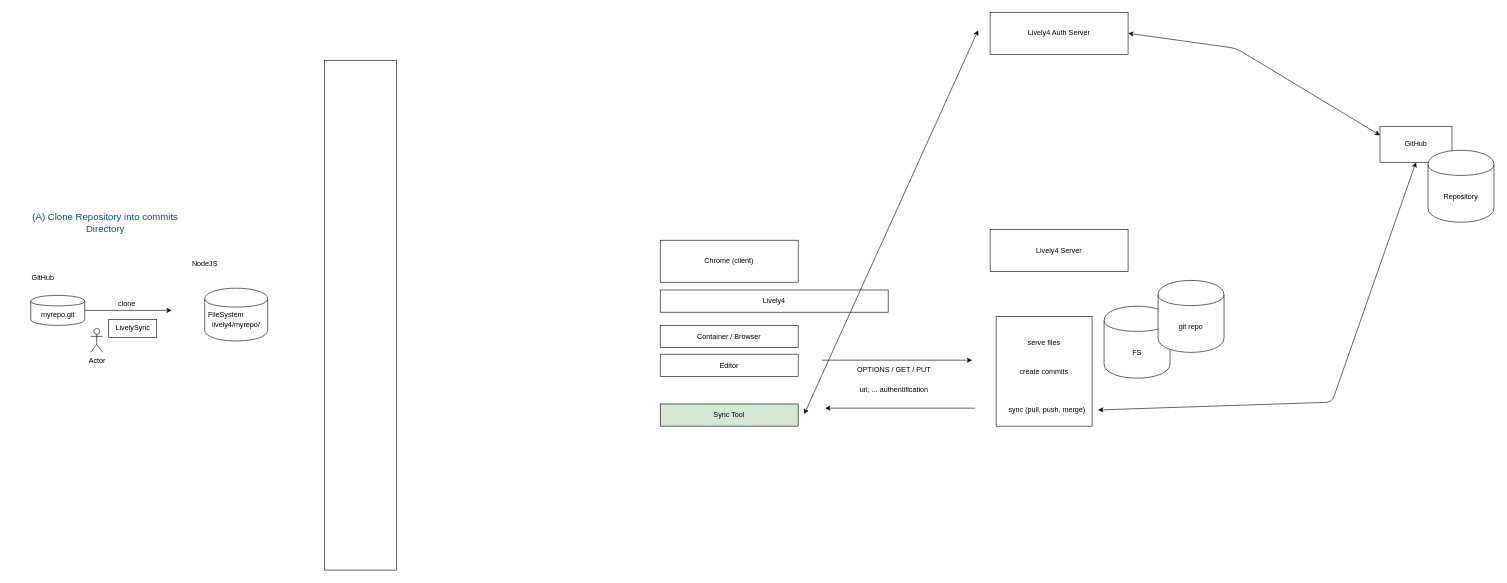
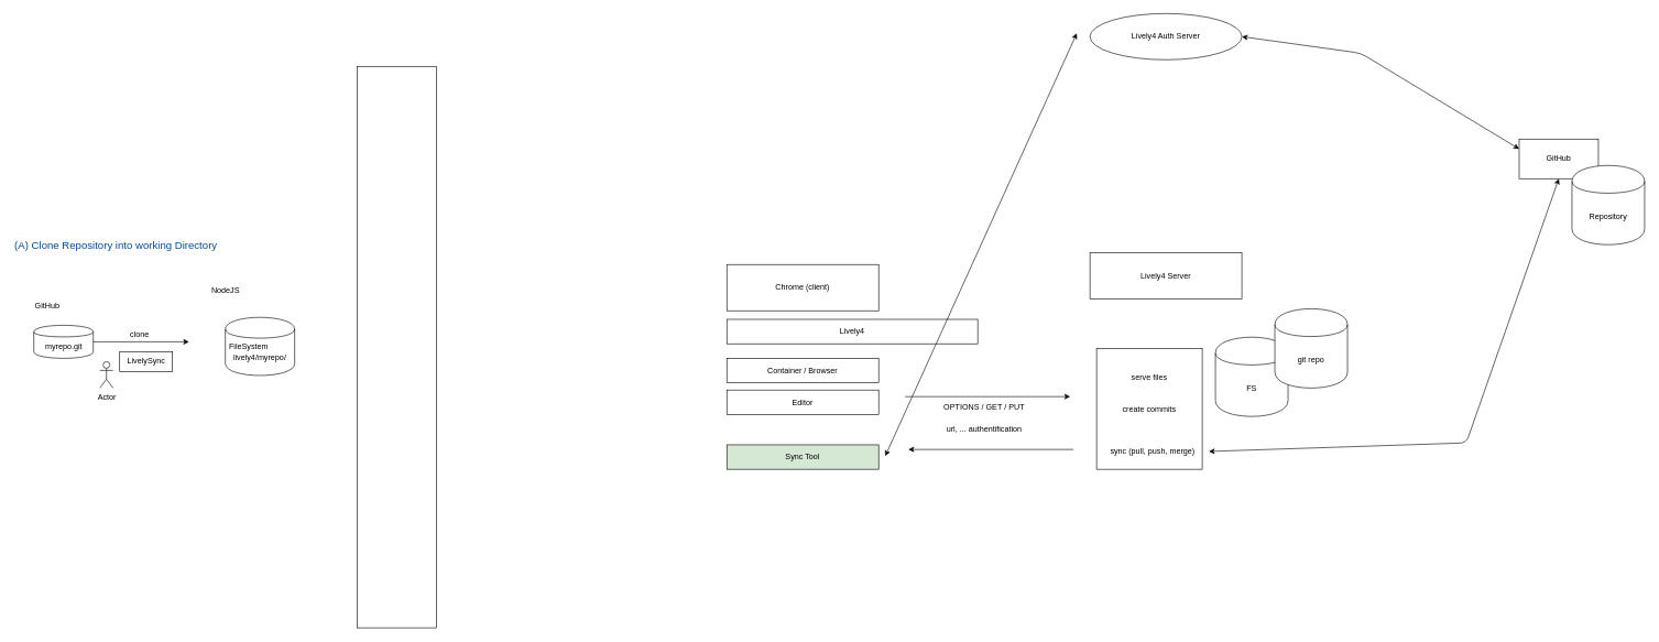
  <mxCell id="0" />
  <mxCell id="1" parent="0" />
  <mxCell id="2" value="GitHub" style="text;html=1;strokeColor=none;fillColor=none;align=center;verticalAlign=middle;whiteSpace=wrap;rounded=0;" parent="1" vertex="1"><mxGeometry x="50.5" y="452" width="40" height="20" as="geometry" /></mxCell>
  <mxCell id="3" value="myrepo.git" style="shape=cylinder;whiteSpace=wrap;html=1;boundedLbl=1;backgroundOutline=1;" parent="1" vertex="1"><mxGeometry x="50.5" y="492" width="90" height="50" as="geometry" /></mxCell>
  <mxCell id="4" value="NodeJS" style="text;html=1;strokeColor=none;fillColor=none;align=center;verticalAlign=middle;whiteSpace=wrap;rounded=0;" parent="1" vertex="1"><mxGeometry x="320.5" y="430" width="40" height="20" as="geometry" /></mxCell>
  <mxCell id="5" value="" style="shape=cylinder;whiteSpace=wrap;html=1;boundedLbl=1;backgroundOutline=1;" parent="1" vertex="1"><mxGeometry x="340.5" y="480" width="105" height="88" as="geometry" /></mxCell>
  <mxCell id="6" value="" style="endArrow=classic;html=1;entryX=0;entryY=0.5;entryDx=0;entryDy=0;exitX=1;exitY=0.5;exitDx=0;exitDy=0;" parent="1" source="3" edge="1"><mxGeometry width="50" height="50" relative="1" as="geometry"><mxPoint x="50.5" y="612" as="sourcePoint" /><mxPoint x="285.5" y="517" as="targetPoint" /></mxGeometry></mxCell>
  <mxCell id="7" value="clone" style="text;html=1;strokeColor=none;fillColor=none;align=center;verticalAlign=middle;whiteSpace=wrap;rounded=0;" parent="1" vertex="1"><mxGeometry x="190.5" y="497" width="40" height="20" as="geometry" /></mxCell>
  <mxCell id="8" value="Actor" style="shape=umlActor;verticalLabelPosition=bottom;labelBackgroundColor=#ffffff;verticalAlign=top;html=1;outlineConnect=0;" parent="1" vertex="1"><mxGeometry x="150.5" y="547" width="20" height="40" as="geometry" /></mxCell>
  <mxCell id="9" value="LivelySync" style="rounded=0;whiteSpace=wrap;html=1;" parent="1" vertex="1"><mxGeometry x="180.5" y="532" width="80" height="30" as="geometry" /></mxCell>
- <mxCell id="10" value="(A) Clone Repository into commits Directory" style="text;html=1;strokeColor=none;fillColor=none;align=center;verticalAlign=middle;whiteSpace=wrap;rounded=0;direction=south;fontSize=16;fontColor=#004C99;" parent="1" vertex="1"><mxGeometry x="20" y="350" width="310" height="40" as="geometry" /></mxCell>
+ <mxCell id="10" value="(A) Clone Repository into working Directory" style="text;html=1;strokeColor=none;fillColor=none;align=center;verticalAlign=middle;whiteSpace=wrap;rounded=0;direction=south;fontSize=16;fontColor=#004C99;" parent="1" vertex="1"><mxGeometry x="20" y="350" width="310" height="40" as="geometry" /></mxCell>
  <mxCell id="11" value="lively4/myrepo/" style="text;html=1;strokeColor=none;fillColor=none;align=center;verticalAlign=middle;whiteSpace=wrap;rounded=0;" parent="1" vertex="1"><mxGeometry x="338" y="532" width="110" height="20" as="geometry" /></mxCell>
  <mxCell id="12" value="FileSystem" style="text;html=1;strokeColor=none;fillColor=none;align=center;verticalAlign=middle;whiteSpace=wrap;rounded=0;" parent="1" vertex="1"><mxGeometry x="330.5" y="514" width="90" height="20" as="geometry" /></mxCell>
  <mxCell id="13" value="Lively4" style="rounded=0;whiteSpace=wrap;html=1;" vertex="1" parent="1"><mxGeometry x="1100" y="483" width="380" height="37" as="geometry" /></mxCell>
  <mxCell id="14" value="Chrome (client)" style="rounded=0;whiteSpace=wrap;html=1;" vertex="1" parent="1"><mxGeometry x="1100" y="400" width="230" height="70" as="geometry" /></mxCell>
  <mxCell id="15" value="" style="rounded=0;whiteSpace=wrap;html=1;" vertex="1" parent="1"><mxGeometry x="540" y="100" width="120" height="850" as="geometry" /></mxCell>
  <mxCell id="16" value="Container / Browser" style="rounded=0;whiteSpace=wrap;html=1;" vertex="1" parent="1"><mxGeometry x="1100" y="542" width="230" height="37" as="geometry" /></mxCell>
  <mxCell id="17" value="Editor" style="rounded=0;whiteSpace=wrap;html=1;" vertex="1" parent="1"><mxGeometry x="1100" y="590" width="230" height="37" as="geometry" /></mxCell>
  <mxCell id="18" value="Lively4 Server" style="rounded=0;whiteSpace=wrap;html=1;" vertex="1" parent="1"><mxGeometry x="1650" y="382" width="230" height="70" as="geometry" /></mxCell>
  <mxCell id="19" value="" style="endArrow=classic;html=1;" edge="1" parent="1"><mxGeometry width="50" height="50" relative="1" as="geometry"><mxPoint x="1370" y="600" as="sourcePoint" /><mxPoint x="1620" y="600" as="targetPoint" /></mxGeometry></mxCell>
  <mxCell id="20" value="" style="endArrow=classic;html=1;" edge="1" parent="1"><mxGeometry width="50" height="50" relative="1" as="geometry"><mxPoint x="1625" y="680" as="sourcePoint" /><mxPoint x="1375" y="680" as="targetPoint" /></mxGeometry></mxCell>
  <mxCell id="21" value="OPTIONS / GET / PUT" style="text;html=1;strokeColor=none;fillColor=none;align=center;verticalAlign=middle;whiteSpace=wrap;rounded=0;" vertex="1" parent="1"><mxGeometry x="1410" y="607" width="160" height="20" as="geometry" /></mxCell>
  <mxCell id="22" value="url, ... authentification" style="text;html=1;strokeColor=none;fillColor=none;align=center;verticalAlign=middle;whiteSpace=wrap;rounded=0;" vertex="1" parent="1"><mxGeometry x="1430" y="640" width="120" height="20" as="geometry" /></mxCell>
  <mxCell id="23" value="FS" style="shape=cylinder;whiteSpace=wrap;html=1;boundedLbl=1;backgroundOutline=1;" vertex="1" parent="1"><mxGeometry x="1840" y="510" width="110" height="120" as="geometry" /></mxCell>
  <mxCell id="24" value="git repo" style="shape=cylinder;whiteSpace=wrap;html=1;boundedLbl=1;backgroundOutline=1;" vertex="1" parent="1"><mxGeometry x="1930" y="467" width="110" height="120" as="geometry" /></mxCell>
  <mxCell id="25" value="" style="rounded=0;whiteSpace=wrap;html=1;" vertex="1" parent="1"><mxGeometry x="1660" y="527" width="160" height="183" as="geometry" /></mxCell>
  <mxCell id="26" value="serve files" style="text;html=1;strokeColor=none;fillColor=none;align=center;verticalAlign=middle;whiteSpace=wrap;rounded=0;" vertex="1" parent="1"><mxGeometry x="1680" y="562" width="120" height="20" as="geometry" /></mxCell>
  <mxCell id="27" value="sync (pull, push, merge)" style="text;html=1;strokeColor=none;fillColor=none;align=center;verticalAlign=middle;whiteSpace=wrap;rounded=0;" vertex="1" parent="1"><mxGeometry x="1660" y="673" width="170" height="20" as="geometry" /></mxCell>
- <mxCell id="28" value="Lively4 Auth Server" style="rounded=0;whiteSpace=wrap;html=1;" vertex="1" parent="1"><mxGeometry x="1650" y="20" width="230" height="70" as="geometry" /></mxCell>
+ <mxCell id="28" value="Lively4 Auth Server" style="ellipse;whiteSpace=wrap;html=1;" vertex="1" parent="1"><mxGeometry x="1650" y="20" width="230" height="70" as="geometry" /></mxCell>
  <mxCell id="29" value="" style="endArrow=classic;startArrow=classic;html=1;" edge="1" parent="1"><mxGeometry width="50" height="50" relative="1" as="geometry"><mxPoint x="1340" y="690" as="sourcePoint" /><mxPoint x="1630" y="50" as="targetPoint" /></mxGeometry></mxCell>
  <mxCell id="30" value="Sync Tool" style="rounded=0;whiteSpace=wrap;html=1;fillColor=#d5e8d4;" vertex="1" parent="1"><mxGeometry x="1100" y="673" width="230" height="37" as="geometry" /></mxCell>
  <mxCell id="31" value="create commits" style="text;html=1;strokeColor=none;fillColor=none;align=center;verticalAlign=middle;whiteSpace=wrap;rounded=0;" vertex="1" parent="1"><mxGeometry x="1680" y="608.5" width="120" height="20" as="geometry" /></mxCell>
  <mxCell id="32" value="GitHub" style="rounded=0;whiteSpace=wrap;html=1;" vertex="1" parent="1"><mxGeometry x="2300" y="210" width="120" height="60" as="geometry" /></mxCell>
  <mxCell id="33" value="Repository" style="shape=cylinder;whiteSpace=wrap;html=1;boundedLbl=1;backgroundOutline=1;" vertex="1" parent="1"><mxGeometry x="2380" y="250" width="110" height="120" as="geometry" /></mxCell>
  <mxCell id="34" value="" style="endArrow=classic;startArrow=classic;html=1;exitX=1;exitY=0.5;exitDx=0;exitDy=0;entryX=0.5;entryY=1;entryDx=0;entryDy=0;" edge="1" parent="1" source="27" target="32"><mxGeometry width="50" height="50" relative="1" as="geometry"><mxPoint x="2100" y="630" as="sourcePoint" /><mxPoint x="2150" y="580" as="targetPoint" /><Array as="points"><mxPoint x="2220" y="670" /></Array></mxGeometry></mxCell>
  <mxCell id="35" value="" style="endArrow=classic;startArrow=classic;html=1;exitX=1;exitY=0.5;exitDx=0;exitDy=0;entryX=0;entryY=0.25;entryDx=0;entryDy=0;" edge="1" parent="1" source="28" target="32"><mxGeometry width="50" height="50" relative="1" as="geometry"><mxPoint x="1840" y="693" as="sourcePoint" /><mxPoint x="2370" y="280" as="targetPoint" /><Array as="points"><mxPoint x="2060" y="80" /></Array></mxGeometry></mxCell>
